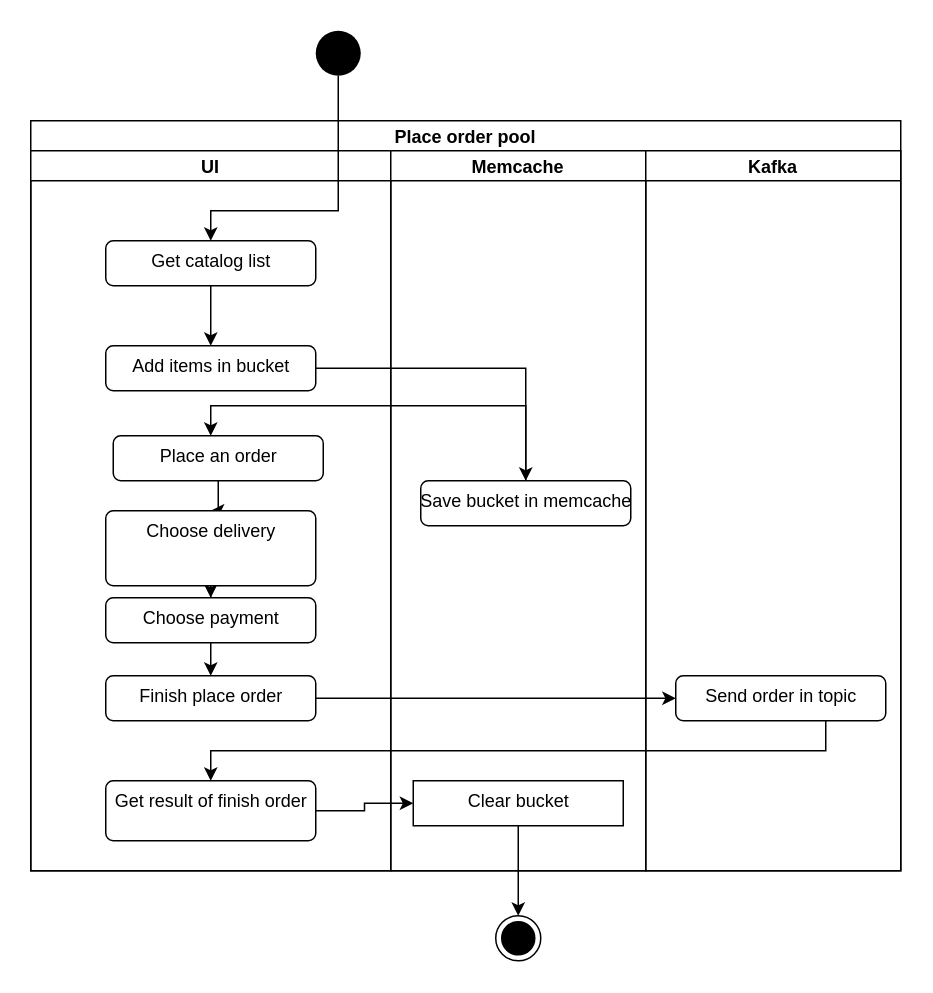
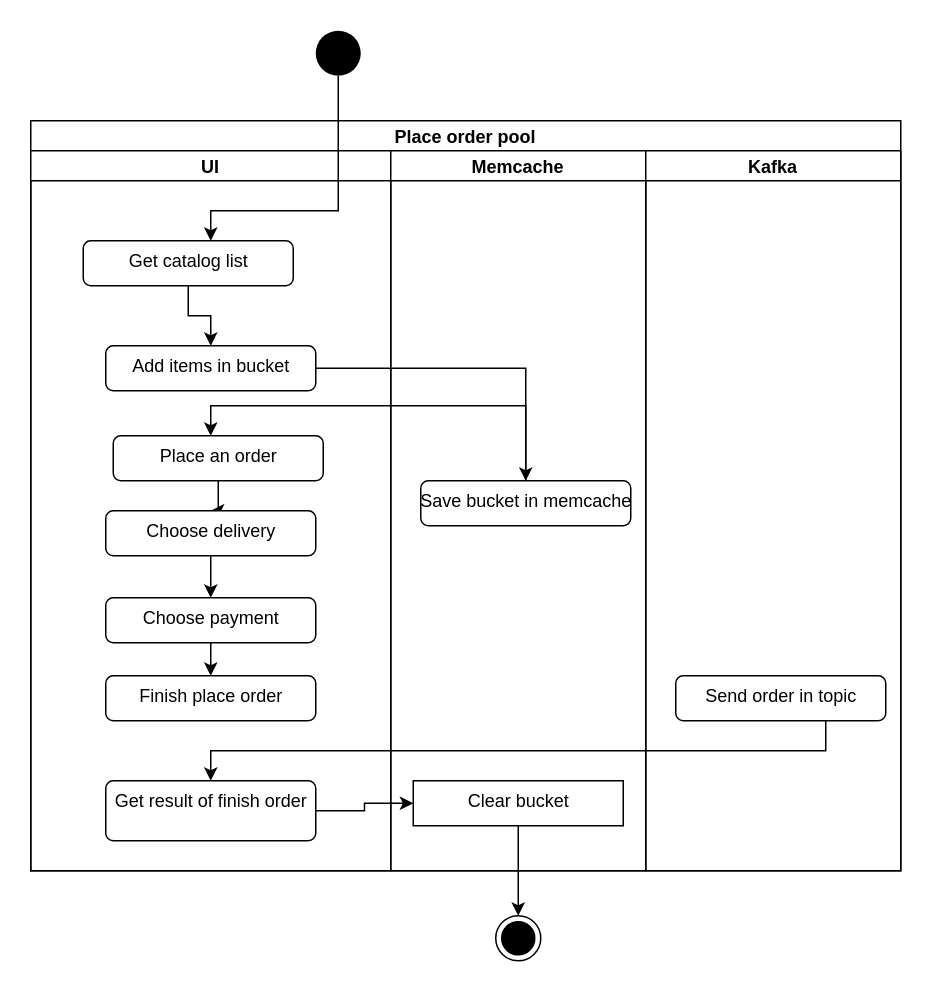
  <mxCell id="0" />
  <mxCell id="1" parent="0" />
  <mxCell id="2" value="Place order pool" style="swimlane;childLayout=stackLayout;resizeParent=1;resizeParentMax=0;startSize=20;" vertex="1" parent="1"><mxGeometry x="20" y="80" width="580" height="500" as="geometry" /></mxCell>
  <mxCell id="3" value="UI" style="swimlane;startSize=20;" vertex="1" parent="2"><mxGeometry y="20" width="240" height="480" as="geometry" /></mxCell>
  <mxCell id="4" value="" style="edgeStyle=orthogonalEdgeStyle;rounded=0;orthogonalLoop=1;jettySize=auto;html=1;" edge="1" parent="3" source="5" target="6"><mxGeometry relative="1" as="geometry" /></mxCell>
- <mxCell id="5" value="Get catalog list" style="html=1;align=center;verticalAlign=top;rounded=1;absoluteArcSize=1;arcSize=10;dashed=0;" vertex="1" parent="3"><mxGeometry x="50" y="60" width="140" height="30" as="geometry" /></mxCell>
+ <mxCell id="5" value="Get catalog list" style="html=1;align=center;verticalAlign=top;rounded=1;absoluteArcSize=1;arcSize=10;dashed=0;" vertex="1" parent="3"><mxGeometry x="35" y="60" width="140" height="30" as="geometry" /></mxCell>
  <mxCell id="6" value="Add items in bucket" style="html=1;align=center;verticalAlign=top;rounded=1;absoluteArcSize=1;arcSize=10;dashed=0;fillColor=rgb(255, 255, 255);strokeColor=rgb(0, 0, 0);fontColor=rgb(0, 0, 0);" vertex="1" parent="3"><mxGeometry x="50" y="130" width="140" height="30" as="geometry" /></mxCell>
  <mxCell id="7" value="" style="edgeStyle=orthogonalEdgeStyle;rounded=0;orthogonalLoop=1;jettySize=auto;html=1;" edge="1" parent="3" source="8" target="10"><mxGeometry relative="1" as="geometry" /></mxCell>
  <mxCell id="8" value="Place an order" style="html=1;align=center;verticalAlign=top;rounded=1;absoluteArcSize=1;arcSize=10;dashed=0;fillColor=rgb(255, 255, 255);strokeColor=rgb(0, 0, 0);fontColor=rgb(0, 0, 0);" vertex="1" parent="3"><mxGeometry x="55" y="190" width="140" height="30" as="geometry" /></mxCell>
  <mxCell id="9" value="" style="edgeStyle=orthogonalEdgeStyle;rounded=0;orthogonalLoop=1;jettySize=auto;html=1;" edge="1" parent="3" source="10" target="11"><mxGeometry relative="1" as="geometry" /></mxCell>
- <mxCell id="10" value="Choose delivery" style="html=1;align=center;verticalAlign=top;rounded=1;absoluteArcSize=1;arcSize=10;dashed=0;fillColor=rgb(255, 255, 255);strokeColor=rgb(0, 0, 0);fontColor=rgb(0, 0, 0);" vertex="1" parent="3"><mxGeometry x="50" y="240" width="140" height="50" as="geometry" /></mxCell>
+ <mxCell id="10" value="Choose delivery" style="html=1;align=center;verticalAlign=top;rounded=1;absoluteArcSize=1;arcSize=10;dashed=0;fillColor=rgb(255, 255, 255);strokeColor=rgb(0, 0, 0);fontColor=rgb(0, 0, 0);" vertex="1" parent="3"><mxGeometry x="50" y="240" width="140" height="30" as="geometry" /></mxCell>
  <mxCell id="11" value="Choose payment" style="html=1;align=center;verticalAlign=top;rounded=1;absoluteArcSize=1;arcSize=10;dashed=0;fillColor=rgb(255, 255, 255);strokeColor=rgb(0, 0, 0);fontColor=rgb(0, 0, 0);" vertex="1" parent="3"><mxGeometry x="50" y="298" width="140" height="30" as="geometry" /></mxCell>
  <mxCell id="12" value="Finish place order" style="html=1;align=center;verticalAlign=top;rounded=1;absoluteArcSize=1;arcSize=10;dashed=0;fillColor=rgb(255, 255, 255);strokeColor=rgb(0, 0, 0);fontColor=rgb(0, 0, 0);" vertex="1" parent="3"><mxGeometry x="50" y="350" width="140" height="30" as="geometry" /></mxCell>
  <mxCell id="13" value="" style="edgeStyle=orthogonalEdgeStyle;rounded=0;orthogonalLoop=1;jettySize=auto;html=1;" edge="1" parent="3" source="11" target="12"><mxGeometry relative="1" as="geometry" /></mxCell>
  <mxCell id="14" value="Get result of finish order" style="html=1;align=center;verticalAlign=top;rounded=1;absoluteArcSize=1;arcSize=10;dashed=0;fillColor=rgb(255, 255, 255);strokeColor=rgb(0, 0, 0);fontColor=rgb(0, 0, 0);" vertex="1" parent="3"><mxGeometry x="50" y="420" width="140" height="40" as="geometry" /></mxCell>
  <mxCell id="15" value="" style="edgeStyle=orthogonalEdgeStyle;rounded=0;orthogonalLoop=1;jettySize=auto;html=1;" edge="1" parent="2" source="6" target="20"><mxGeometry relative="1" as="geometry" /></mxCell>
  <mxCell id="16" value="" style="edgeStyle=orthogonalEdgeStyle;rounded=0;orthogonalLoop=1;jettySize=auto;html=1;" edge="1" parent="2" source="20" target="8"><mxGeometry relative="1" as="geometry"><Array as="points"><mxPoint x="330" y="190" /><mxPoint x="120" y="190" /></Array></mxGeometry></mxCell>
- <mxCell id="17" value="" style="edgeStyle=orthogonalEdgeStyle;rounded=0;orthogonalLoop=1;jettySize=auto;html=1;" edge="1" parent="2" source="12" target="23"><mxGeometry relative="1" as="geometry" /></mxCell>
  <mxCell id="18" value="" style="edgeStyle=orthogonalEdgeStyle;rounded=0;orthogonalLoop=1;jettySize=auto;html=1;" edge="1" parent="2" source="23" target="14"><mxGeometry relative="1" as="geometry"><Array as="points"><mxPoint x="530" y="420" /><mxPoint x="120" y="420" /></Array></mxGeometry></mxCell>
  <mxCell id="19" value="Memcache" style="swimlane;startSize=20;" vertex="1" parent="2"><mxGeometry x="240" y="20" width="170" height="480" as="geometry" /></mxCell>
  <mxCell id="20" value="Save bucket in memcache" style="html=1;align=center;verticalAlign=top;rounded=1;absoluteArcSize=1;arcSize=10;dashed=0;fillColor=rgb(255, 255, 255);strokeColor=rgb(0, 0, 0);fontColor=rgb(0, 0, 0);" vertex="1" parent="19"><mxGeometry x="20" y="220" width="140" height="30" as="geometry" /></mxCell>
  <mxCell id="21" value="Clear bucket" style="html=1;align=center;verticalAlign=top;absoluteArcSize=1;arcSize=10;dashed=0;fillColor=rgb(255, 255, 255);strokeColor=rgb(0, 0, 0);fontColor=rgb(0, 0, 0);rounded=0;" vertex="1" parent="19"><mxGeometry x="15" y="420" width="140" height="30" as="geometry" /></mxCell>
  <mxCell id="22" value="Kafka" style="swimlane;startSize=20;" vertex="1" parent="2"><mxGeometry x="410" y="20" width="170" height="480" as="geometry" /></mxCell>
  <mxCell id="23" value="Send order in topic" style="html=1;align=center;verticalAlign=top;rounded=1;absoluteArcSize=1;arcSize=10;dashed=0;fillColor=rgb(255, 255, 255);strokeColor=rgb(0, 0, 0);fontColor=rgb(0, 0, 0);" vertex="1" parent="22"><mxGeometry x="20" y="350" width="140" height="30" as="geometry" /></mxCell>
  <mxCell id="24" value="" style="edgeStyle=orthogonalEdgeStyle;rounded=0;orthogonalLoop=1;jettySize=auto;html=1;" edge="1" parent="2" source="14" target="21"><mxGeometry relative="1" as="geometry" /></mxCell>
  <mxCell id="25" style="edgeStyle=orthogonalEdgeStyle;rounded=0;orthogonalLoop=1;jettySize=auto;html=1;" edge="1" parent="1" target="5"><mxGeometry relative="1" as="geometry"><mxPoint x="225" y="50" as="sourcePoint" /><Array as="points"><mxPoint x="225" y="140" /><mxPoint x="140" y="140" /></Array></mxGeometry></mxCell>
  <mxCell id="26" value="" style="ellipse;fillColor=#000000;strokeColor=none;" vertex="1" parent="1"><mxGeometry x="210" y="20" width="30" height="30" as="geometry" /></mxCell>
  <mxCell id="27" value="" style="ellipse;html=1;shape=endState;fillColor=#000000;strokeColor=#000000;" vertex="1" parent="1"><mxGeometry x="330" y="610" width="30" height="30" as="geometry" /></mxCell>
  <mxCell id="28" style="edgeStyle=orthogonalEdgeStyle;rounded=0;orthogonalLoop=1;jettySize=auto;html=1;entryX=0.5;entryY=0;entryDx=0;entryDy=0;" edge="1" parent="1" source="21" target="27"><mxGeometry relative="1" as="geometry" /></mxCell>
